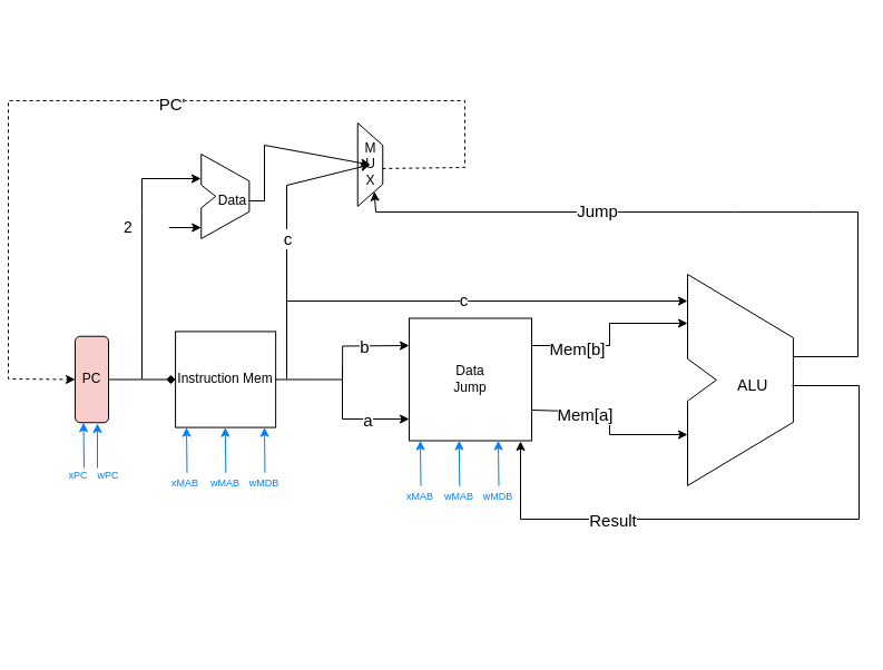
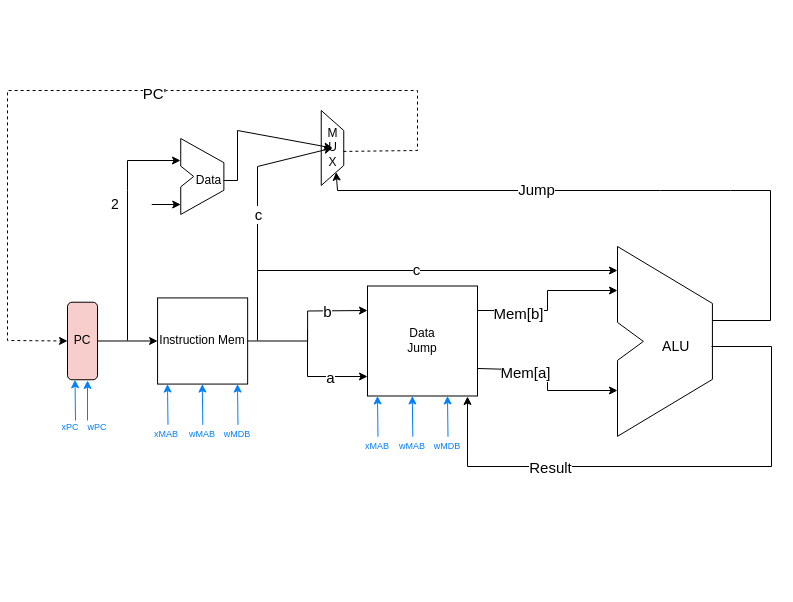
  <mxCell id="0" />
  <mxCell id="1" parent="0" />
  <mxCell id="2" value="" style="group" parent="1" vertex="1" connectable="0"><mxGeometry x="47" y="20" width="630" height="560" as="geometry" /></mxCell>
  <mxCell id="3" value="" style="group" parent="2" vertex="1" connectable="0"><mxGeometry width="530" height="560" as="geometry" /></mxCell>
  <mxCell id="4" value="Instruction Mem" style="rounded=0;whiteSpace=wrap;html=1;" parent="3" vertex="1"><mxGeometry x="90.067" y="277.415" width="90.067" height="86.154" as="geometry" /></mxCell>
- <mxCell id="5" style="edgeStyle=orthogonalEdgeStyle;rounded=0;jumpSize=4;orthogonalLoop=1;jettySize=auto;html=1;exitX=1;exitY=0.5;exitDx=0;exitDy=0;entryX=0;entryY=0.5;entryDx=0;entryDy=0;endArrow=diamond;" parent="3" source="6" target="4" edge="1"><mxGeometry relative="1" as="geometry" /></mxCell>
+ <mxCell id="5" style="edgeStyle=orthogonalEdgeStyle;rounded=0;jumpSize=4;orthogonalLoop=1;jettySize=auto;html=1;exitX=1;exitY=0.5;exitDx=0;exitDy=0;entryX=0;entryY=0.5;entryDx=0;entryDy=0;" parent="3" source="6" target="4" edge="1"><mxGeometry relative="1" as="geometry" /></mxCell>
  <mxCell id="6" value="PC" style="rounded=1;whiteSpace=wrap;html=1;fillColor=#f8cecc;" parent="3" vertex="1"><mxGeometry y="281.723" width="30.022" height="77.538" as="geometry" /></mxCell>
  <mxCell id="7" value="&#10;&#10;    Data" style="group" parent="3" vertex="1" connectable="0"><mxGeometry x="113.241" y="118.005" width="43.151" height="75.932" as="geometry" /></mxCell>
  <mxCell id="8" value="" style="endArrow=none;html=1;rounded=0;jumpSize=4;" parent="7" edge="1"><mxGeometry width="50" height="50" relative="1" as="geometry"><mxPoint x="43.151" y="51.772" as="sourcePoint" /><mxPoint x="43.151" y="24.16" as="targetPoint" /></mxGeometry></mxCell>
  <mxCell id="9" value="" style="endArrow=none;html=1;rounded=0;jumpSize=4;" parent="7" edge="1"><mxGeometry width="50" height="50" relative="1" as="geometry"><mxPoint y="75.932" as="sourcePoint" /><mxPoint x="43.151" y="51.772" as="targetPoint" /></mxGeometry></mxCell>
  <mxCell id="10" value="" style="endArrow=none;html=1;rounded=0;jumpSize=4;" parent="7" edge="1"><mxGeometry width="50" height="50" relative="1" as="geometry"><mxPoint as="sourcePoint" /><mxPoint x="43.151" y="24.16" as="targetPoint" /></mxGeometry></mxCell>
  <mxCell id="11" value="" style="endArrow=none;html=1;rounded=0;jumpSize=4;" parent="7" edge="1"><mxGeometry width="50" height="50" relative="1" as="geometry"><mxPoint y="27.612" as="sourcePoint" /><mxPoint as="targetPoint" /></mxGeometry></mxCell>
  <mxCell id="12" value="" style="endArrow=none;html=1;rounded=0;jumpSize=4;" parent="7" edge="1"><mxGeometry width="50" height="50" relative="1" as="geometry"><mxPoint y="75.932" as="sourcePoint" /><mxPoint y="48.32" as="targetPoint" /></mxGeometry></mxCell>
  <mxCell id="13" value="" style="endArrow=none;html=1;rounded=0;jumpSize=4;" parent="7" edge="1"><mxGeometry width="50" height="50" relative="1" as="geometry"><mxPoint x="12.945" y="37.966" as="sourcePoint" /><mxPoint y="27.612" as="targetPoint" /></mxGeometry></mxCell>
  <mxCell id="14" value="" style="endArrow=none;html=1;rounded=0;jumpSize=4;" parent="7" edge="1"><mxGeometry width="50" height="50" relative="1" as="geometry"><mxPoint y="48.32" as="sourcePoint" /><mxPoint x="12.945" y="37.966" as="targetPoint" /></mxGeometry></mxCell>
  <mxCell id="15" value="" style="endArrow=classic;html=1;rounded=0;jumpSize=4;" parent="3" edge="1"><mxGeometry width="50" height="50" relative="1" as="geometry"><mxPoint x="84.24" y="184" as="sourcePoint" /><mxPoint x="113.24" y="184" as="targetPoint" /><Array as="points" /></mxGeometry></mxCell>
  <mxCell id="16" value="" style="endArrow=classic;html=1;rounded=0;jumpSize=4;targetPerimeterSpacing=0;" parent="3" edge="1"><mxGeometry width="50" height="50" relative="1" as="geometry"><mxPoint x="60" y="320" as="sourcePoint" /><mxPoint x="113" y="140" as="targetPoint" /><Array as="points"><mxPoint x="60" y="170" /><mxPoint x="60" y="140" /></Array></mxGeometry></mxCell>
  <mxCell id="17" value="Data&lt;br&gt;Jump" style="whiteSpace=wrap;html=1;aspect=fixed;" parent="3" vertex="1"><mxGeometry x="300" y="265.49" width="110" height="110" as="geometry" /></mxCell>
  <mxCell id="18" value="2" style="text;html=1;strokeColor=none;fillColor=none;align=center;verticalAlign=middle;whiteSpace=wrap;rounded=0;fontSize=14;" parent="3" vertex="1"><mxGeometry x="38.24" y="173.94" width="20" height="20" as="geometry" /></mxCell>
  <mxCell id="19" value="&lt;font style=&quot;font-size: 9px;&quot; color=&quot;#007fff&quot;&gt;xMAB&lt;/font&gt;" style="text;html=1;strokeColor=none;fillColor=none;align=center;verticalAlign=middle;whiteSpace=wrap;rounded=0;fontSize=14;" parent="3" vertex="1"><mxGeometry x="69.04" y="397" width="60" height="30" as="geometry" /></mxCell>
  <mxCell id="20" value="&lt;font style=&quot;font-size: 9px;&quot; color=&quot;#007fff&quot;&gt;wPC&lt;/font&gt;" style="text;html=1;strokeColor=none;fillColor=none;align=center;verticalAlign=middle;whiteSpace=wrap;rounded=0;fontSize=14;" parent="3" vertex="1"><mxGeometry y="390" width="60" height="30" as="geometry" /></mxCell>
  <mxCell id="21" value="" style="group" parent="3" vertex="1" connectable="0"><mxGeometry x="99.996" y="363.572" width="100.004" height="63.428" as="geometry" /></mxCell>
  <mxCell id="22" value="" style="endArrow=classic;html=1;rounded=0;fontSize=14;entryX=0.25;entryY=1;entryDx=0;entryDy=0;fillColor=#d5e8d4;strokeColor=#007FFF;" parent="21" edge="1"><mxGeometry width="50" height="50" relative="1" as="geometry"><mxPoint x="0.494" y="40.738" as="sourcePoint" /><mxPoint as="targetPoint" /></mxGeometry></mxCell>
  <mxCell id="23" value="" style="endArrow=classic;html=1;rounded=0;fontSize=14;entryX=0.25;entryY=1;entryDx=0;entryDy=0;fillColor=#d5e8d4;strokeColor=#007FFF;" parent="21" edge="1"><mxGeometry width="50" height="50" relative="1" as="geometry"><mxPoint x="35.314" y="40.738" as="sourcePoint" /><mxPoint x="34.82" as="targetPoint" /></mxGeometry></mxCell>
  <mxCell id="24" value="" style="endArrow=classic;html=1;rounded=0;fontSize=14;entryX=0.25;entryY=1;entryDx=0;entryDy=0;fillColor=#d5e8d4;strokeColor=#007FFF;" parent="21" edge="1"><mxGeometry width="50" height="50" relative="1" as="geometry"><mxPoint x="70.494" y="40.738" as="sourcePoint" /><mxPoint x="70" as="targetPoint" /></mxGeometry></mxCell>
  <mxCell id="25" value="&lt;font style=&quot;font-size: 9px;&quot; color=&quot;#007fff&quot;&gt;wMAB&lt;/font&gt;" style="text;html=1;strokeColor=none;fillColor=none;align=center;verticalAlign=middle;whiteSpace=wrap;rounded=0;fontSize=14;" parent="21" vertex="1"><mxGeometry x="5.104" y="33.428" width="60" height="30" as="geometry" /></mxCell>
  <mxCell id="26" value="&lt;font style=&quot;font-size: 9px;&quot; color=&quot;#007fff&quot;&gt;wMDB&lt;/font&gt;" style="text;html=1;strokeColor=none;fillColor=none;align=center;verticalAlign=middle;whiteSpace=wrap;rounded=0;fontSize=14;" parent="21" vertex="1"><mxGeometry x="40.004" y="33.428" width="60" height="30" as="geometry" /></mxCell>
  <mxCell id="27" value="" style="group" parent="3" vertex="1" connectable="0"><mxGeometry x="309.996" y="375.492" width="100.004" height="63.428" as="geometry" /></mxCell>
  <mxCell id="28" value="" style="endArrow=classic;html=1;rounded=0;fontSize=14;entryX=0.25;entryY=1;entryDx=0;entryDy=0;fillColor=#d5e8d4;strokeColor=#007FFF;" parent="27" edge="1"><mxGeometry width="50" height="50" relative="1" as="geometry"><mxPoint x="0.494" y="40.738" as="sourcePoint" /><mxPoint as="targetPoint" /></mxGeometry></mxCell>
  <mxCell id="29" value="" style="endArrow=classic;html=1;rounded=0;fontSize=14;entryX=0.25;entryY=1;entryDx=0;entryDy=0;fillColor=#d5e8d4;strokeColor=#007FFF;" parent="27" edge="1"><mxGeometry width="50" height="50" relative="1" as="geometry"><mxPoint x="35.314" y="40.738" as="sourcePoint" /><mxPoint x="34.82" as="targetPoint" /></mxGeometry></mxCell>
  <mxCell id="30" value="" style="endArrow=classic;html=1;rounded=0;fontSize=14;entryX=0.25;entryY=1;entryDx=0;entryDy=0;fillColor=#d5e8d4;strokeColor=#007FFF;" parent="27" edge="1"><mxGeometry width="50" height="50" relative="1" as="geometry"><mxPoint x="70.494" y="40.738" as="sourcePoint" /><mxPoint x="70" as="targetPoint" /></mxGeometry></mxCell>
  <mxCell id="31" value="&lt;font style=&quot;font-size: 9px;&quot; color=&quot;#007fff&quot;&gt;wMAB&lt;/font&gt;" style="text;html=1;strokeColor=none;fillColor=none;align=center;verticalAlign=middle;whiteSpace=wrap;rounded=0;fontSize=14;" parent="27" vertex="1"><mxGeometry x="5.104" y="33.428" width="60" height="30" as="geometry" /></mxCell>
  <mxCell id="32" value="&lt;font style=&quot;font-size: 9px;&quot; color=&quot;#007fff&quot;&gt;wMDB&lt;/font&gt;" style="text;html=1;strokeColor=none;fillColor=none;align=center;verticalAlign=middle;whiteSpace=wrap;rounded=0;fontSize=14;" parent="27" vertex="1"><mxGeometry x="40.004" y="33.428" width="60" height="30" as="geometry" /></mxCell>
  <mxCell id="33" value="&lt;font style=&quot;font-size: 9px;&quot; color=&quot;#007fff&quot;&gt;xMAB&lt;/font&gt;" style="text;html=1;strokeColor=none;fillColor=none;align=center;verticalAlign=middle;whiteSpace=wrap;rounded=0;fontSize=14;" parent="27" vertex="1"><mxGeometry x="-29.996" y="33.428" width="60" height="30" as="geometry" /></mxCell>
  <mxCell id="34" value="M&lt;br&gt;U&lt;br&gt;X" style="shape=trapezoid;perimeter=trapezoidPerimeter;whiteSpace=wrap;html=1;fixedSize=1;direction=south;" parent="3" vertex="1"><mxGeometry x="253.743" y="90.002" width="22.517" height="74.954" as="geometry" /></mxCell>
  <mxCell id="35" value="" style="endArrow=classic;html=1;rounded=0;entryX=0;entryY=0.5;entryDx=0;entryDy=0;targetPerimeterSpacing=0;sourcePerimeterSpacing=0;exitX=0.546;exitY=0.017;exitDx=0;exitDy=0;exitPerimeter=0;dashed=1;" parent="3" source="34" target="6" edge="1"><mxGeometry width="50" height="50" relative="1" as="geometry"><mxPoint x="310" y="140" as="sourcePoint" /><mxPoint x="370" y="250" as="targetPoint" /><Array as="points"><mxPoint x="350" y="130" /><mxPoint x="350" y="70" /><mxPoint x="-60" y="70" /><mxPoint x="-60" y="320" /></Array></mxGeometry></mxCell>
  <mxCell id="36" value="PC'" style="edgeLabel;html=1;align=center;verticalAlign=middle;resizable=0;points=[];fontSize=15;" vertex="1" connectable="0" parent="35"><mxGeometry x="0.142" y="2" relative="1" as="geometry"><mxPoint x="90" as="offset" /></mxGeometry></mxCell>
  <mxCell id="37" value="&#10;&#10;&#10;&#10;&#10;      ALU" style="group;fontSize=14;" parent="2" vertex="1" connectable="0"><mxGeometry x="549.998" y="226.001" width="94.932" height="189.831" as="geometry" /></mxCell>
  <mxCell id="38" value="" style="endArrow=none;html=1;rounded=0;jumpSize=4;" parent="37" edge="1"><mxGeometry width="50" height="50" relative="1" as="geometry"><mxPoint y="75.932" as="sourcePoint" /><mxPoint as="targetPoint" /></mxGeometry></mxCell>
  <mxCell id="39" value="" style="endArrow=none;html=1;rounded=0;jumpSize=4;" parent="37" edge="1"><mxGeometry width="50" height="50" relative="1" as="geometry"><mxPoint y="189.831" as="sourcePoint" /><mxPoint y="113.898" as="targetPoint" /></mxGeometry></mxCell>
  <mxCell id="40" value="" style="endArrow=none;html=1;rounded=0;jumpSize=4;" parent="37" edge="1"><mxGeometry width="50" height="50" relative="1" as="geometry"><mxPoint x="94.932" y="56.949" as="sourcePoint" /><mxPoint as="targetPoint" /></mxGeometry></mxCell>
  <mxCell id="41" value="" style="endArrow=none;html=1;rounded=0;jumpSize=4;" parent="37" edge="1"><mxGeometry width="50" height="50" relative="1" as="geometry"><mxPoint y="189.831" as="sourcePoint" /><mxPoint x="94.932" y="132.881" as="targetPoint" /></mxGeometry></mxCell>
  <mxCell id="42" value="" style="endArrow=none;html=1;rounded=0;jumpSize=4;" parent="37" edge="1"><mxGeometry width="50" height="50" relative="1" as="geometry"><mxPoint x="25.89" y="94.915" as="sourcePoint" /><mxPoint y="75.932" as="targetPoint" /></mxGeometry></mxCell>
  <mxCell id="43" value="" style="endArrow=none;html=1;rounded=0;jumpSize=4;" parent="37" edge="1"><mxGeometry width="50" height="50" relative="1" as="geometry"><mxPoint y="113.898" as="sourcePoint" /><mxPoint x="25.89" y="94.915" as="targetPoint" /></mxGeometry></mxCell>
  <mxCell id="44" value="" style="endArrow=none;html=1;rounded=0;jumpSize=4;" parent="37" edge="1"><mxGeometry width="50" height="50" relative="1" as="geometry"><mxPoint x="94.932" y="132.881" as="sourcePoint" /><mxPoint x="94.932" y="56.949" as="targetPoint" /></mxGeometry></mxCell>
  <mxCell id="45" style="edgeStyle=orthogonalEdgeStyle;rounded=0;orthogonalLoop=1;jettySize=auto;html=1;exitX=1;exitY=0.5;exitDx=0;exitDy=0;" parent="1" source="4" edge="1"><mxGeometry relative="1" as="geometry"><mxPoint x="347" y="310" as="targetPoint" /></mxGeometry></mxCell>
  <mxCell id="46" value="b" style="edgeLabel;html=1;align=center;verticalAlign=middle;resizable=0;points=[];fontSize=15;" vertex="1" connectable="0" parent="45"><mxGeometry x="0.455" relative="1" as="geometry"><mxPoint as="offset" /></mxGeometry></mxCell>
  <mxCell id="47" value="" style="endArrow=classic;html=1;rounded=0;" parent="1" edge="1"><mxGeometry width="50" height="50" relative="1" as="geometry"><mxPoint x="287" y="329" as="sourcePoint" /><mxPoint x="347" y="376" as="targetPoint" /><Array as="points"><mxPoint x="287" y="376" /></Array></mxGeometry></mxCell>
  <mxCell id="48" value="a" style="edgeLabel;html=1;align=center;verticalAlign=middle;resizable=0;points=[];fontSize=15;" vertex="1" connectable="0" parent="47"><mxGeometry x="0.282" relative="1" as="geometry"><mxPoint as="offset" /></mxGeometry></mxCell>
  <mxCell id="49" value="" style="endArrow=classic;html=1;rounded=0;" parent="1" edge="1"><mxGeometry width="50" height="50" relative="1" as="geometry"><mxPoint x="457" y="310" as="sourcePoint" /><mxPoint x="597" y="290" as="targetPoint" /><Array as="points"><mxPoint x="527" y="310" /><mxPoint x="527" y="290" /></Array></mxGeometry></mxCell>
  <mxCell id="50" value="&lt;font style=&quot;font-size: 15px;&quot;&gt;Mem[b]&lt;/font&gt;" style="edgeLabel;html=1;align=center;verticalAlign=middle;resizable=0;points=[];fontSize=15;" vertex="1" connectable="0" parent="49"><mxGeometry x="-0.338" y="-4" relative="1" as="geometry"><mxPoint x="-13" y="-2" as="offset" /></mxGeometry></mxCell>
  <mxCell id="51" value="" style="endArrow=classic;html=1;rounded=0;exitX=1;exitY=0.75;exitDx=0;exitDy=0;" parent="1" source="17" edge="1"><mxGeometry width="50" height="50" relative="1" as="geometry"><mxPoint x="457" y="390" as="sourcePoint" /><mxPoint x="597" y="390" as="targetPoint" /><Array as="points"><mxPoint x="527" y="370" /><mxPoint x="527" y="390" /></Array></mxGeometry></mxCell>
  <mxCell id="52" value="Mem[a]" style="edgeLabel;html=1;align=center;verticalAlign=middle;resizable=0;points=[];fontSize=15;" vertex="1" connectable="0" parent="51"><mxGeometry x="-0.399" y="-2" relative="1" as="geometry"><mxPoint as="offset" /></mxGeometry></mxCell>
  <mxCell id="53" value="" style="endArrow=classic;html=1;rounded=0;" parent="1" edge="1"><mxGeometry width="50" height="50" relative="1" as="geometry"><mxPoint x="691" y="346" as="sourcePoint" /><mxPoint x="447" y="396" as="targetPoint" /><Array as="points"><mxPoint x="751" y="346" /><mxPoint x="751" y="466" /><mxPoint x="447" y="466" /></Array></mxGeometry></mxCell>
  <mxCell id="54" value="Result" style="edgeLabel;html=1;align=center;verticalAlign=middle;resizable=0;points=[];fontSize=15;" vertex="1" connectable="0" parent="53"><mxGeometry x="0.451" relative="1" as="geometry"><mxPoint as="offset" /></mxGeometry></mxCell>
  <mxCell id="55" value="" style="endArrow=classic;html=1;rounded=0;entryX=0.75;entryY=1;entryDx=0;entryDy=0;" parent="1" edge="1" target="34"><mxGeometry width="50" height="50" relative="1" as="geometry"><mxPoint x="237" y="340" as="sourcePoint" /><mxPoint x="297" y="110" as="targetPoint" /><Array as="points"><mxPoint x="237" y="166" /></Array></mxGeometry></mxCell>
  <mxCell id="56" value="c" style="edgeLabel;html=1;align=center;verticalAlign=middle;resizable=0;points=[];fontSize=15;" vertex="1" connectable="0" parent="55"><mxGeometry x="0.009" y="2" relative="1" as="geometry"><mxPoint x="2" as="offset" /></mxGeometry></mxCell>
  <mxCell id="57" value="" style="endArrow=classic;html=1;rounded=0;" parent="1" edge="1"><mxGeometry width="50" height="50" relative="1" as="geometry"><mxPoint x="237" y="270" as="sourcePoint" /><mxPoint x="597" y="270" as="targetPoint" /></mxGeometry></mxCell>
  <mxCell id="58" value="c" style="edgeLabel;html=1;align=center;verticalAlign=middle;resizable=0;points=[];fontSize=15;" vertex="1" connectable="0" parent="57"><mxGeometry x="-0.067" y="-1" relative="1" as="geometry"><mxPoint x="-10" y="-3" as="offset" /></mxGeometry></mxCell>
  <mxCell id="59" value="" style="endArrow=classic;html=1;rounded=0;entryX=0.25;entryY=1;entryDx=0;entryDy=0;" parent="1" edge="1" target="34"><mxGeometry width="50" height="50" relative="1" as="geometry"><mxPoint x="203" y="180" as="sourcePoint" /><mxPoint x="293" y="80.02" as="targetPoint" /><Array as="points"><mxPoint x="217" y="180" /><mxPoint x="217" y="130" /></Array></mxGeometry></mxCell>
  <mxCell id="60" value="" style="endArrow=classic;html=1;rounded=0;fontSize=14;fillColor=#d5e8d4;strokeColor=#007FFF;" parent="1" edge="1"><mxGeometry width="50" height="50" relative="1" as="geometry"><mxPoint x="67" y="420" as="sourcePoint" /><mxPoint x="67" y="380" as="targetPoint" /></mxGeometry></mxCell>
  <mxCell id="61" value="" style="endArrow=classic;html=1;rounded=0;fontSize=14;entryX=0.25;entryY=1;entryDx=0;entryDy=0;fillColor=#d5e8d4;strokeColor=#007FFF;" parent="1" target="6" edge="1"><mxGeometry width="50" height="50" relative="1" as="geometry"><mxPoint x="55" y="420" as="sourcePoint" /><mxPoint x="72.011" y="389.262" as="targetPoint" /></mxGeometry></mxCell>
  <mxCell id="62" value="&lt;font style=&quot;font-size: 9px;&quot; color=&quot;#007fff&quot;&gt;xPC&lt;/font&gt;" style="text;html=1;strokeColor=none;fillColor=none;align=center;verticalAlign=middle;whiteSpace=wrap;rounded=0;fontSize=14;" parent="1" vertex="1"><mxGeometry x="20" y="410" width="60" height="30" as="geometry" /></mxCell>
  <mxCell id="63" value="" style="endArrow=none;html=1;rounded=0;" edge="1" parent="1"><mxGeometry width="50" height="50" relative="1" as="geometry"><mxPoint x="692" y="320" as="sourcePoint" /><mxPoint x="317" y="190" as="targetPoint" /><Array as="points"><mxPoint x="750" y="320" /><mxPoint x="750" y="190" /><mxPoint x="710" y="190" /><mxPoint x="640" y="190" /><mxPoint x="520" y="190" /><mxPoint x="317" y="190" /></Array></mxGeometry></mxCell>
  <mxCell id="64" value="Jump" style="edgeLabel;html=1;align=center;verticalAlign=middle;resizable=0;points=[];fontSize=15;" vertex="1" connectable="0" parent="63"><mxGeometry x="0.072" y="3" relative="1" as="geometry"><mxPoint x="-90" y="-5" as="offset" /></mxGeometry></mxCell>
  <mxCell id="65" value="" style="endArrow=classic;html=1;rounded=0;fontSize=15;entryX=1;entryY=0.25;entryDx=0;entryDy=0;" edge="1" parent="1" target="34"><mxGeometry width="50" height="50" relative="1" as="geometry"><mxPoint x="317" y="190" as="sourcePoint" /><mxPoint x="307" y="170" as="targetPoint" /></mxGeometry></mxCell>
